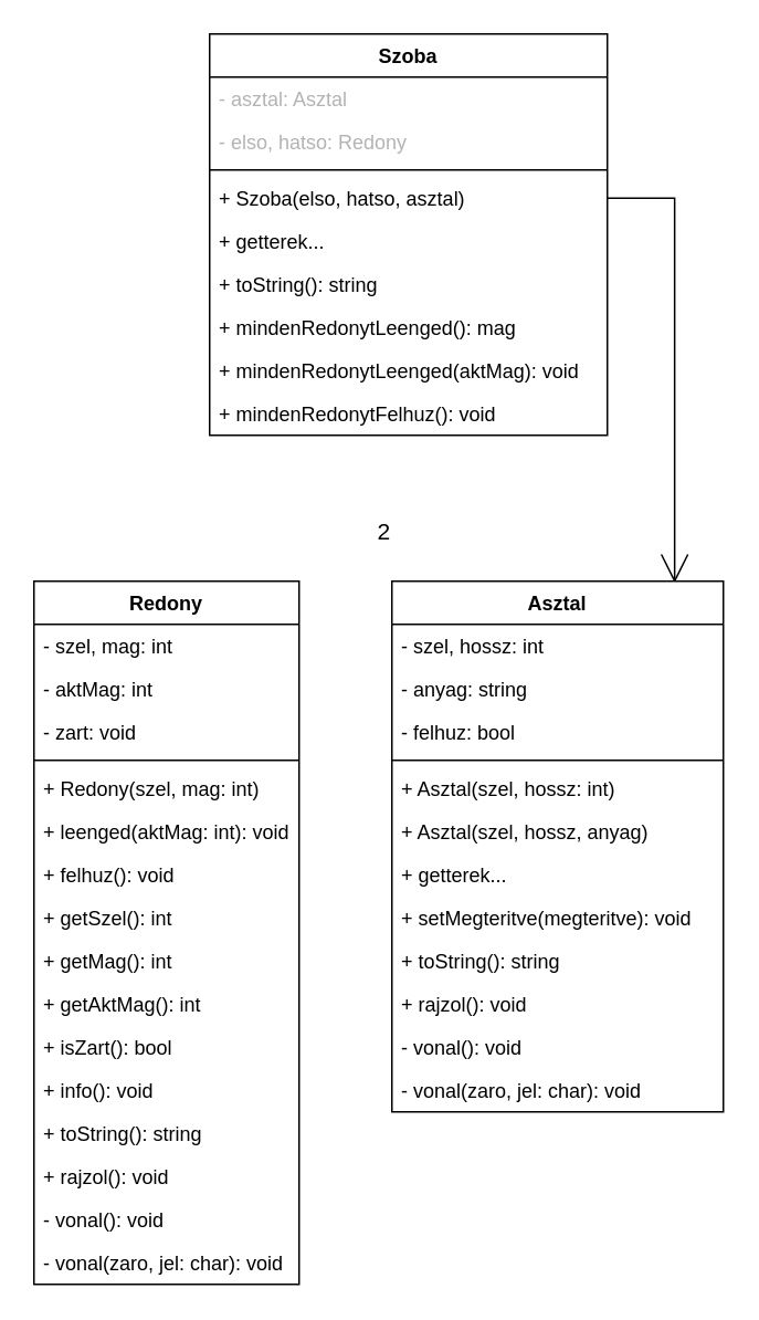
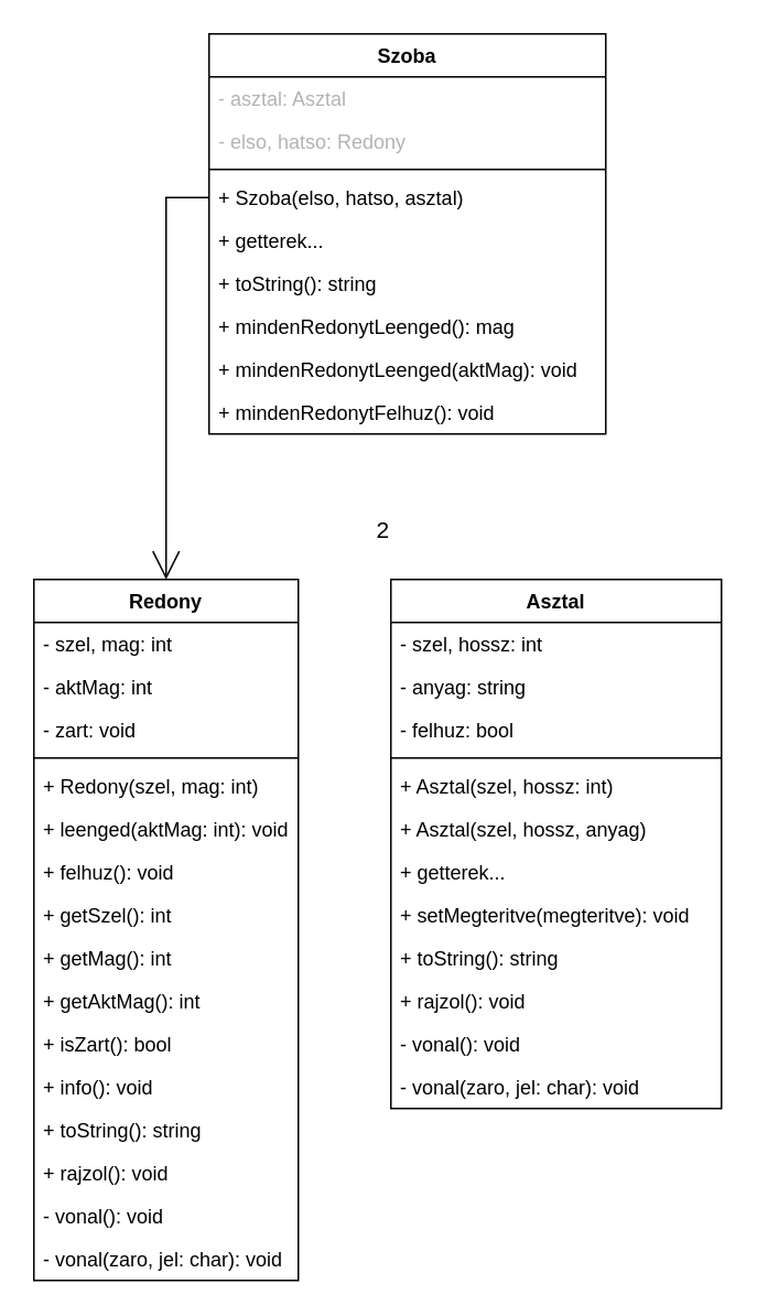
  <mxCell id="0" />
  <mxCell id="1" parent="0" />
+ <mxCell id="2" style="edgeStyle=orthogonalEdgeStyle;rounded=0;orthogonalLoop=1;jettySize=auto;html=1;exitX=0.5;exitY=0;exitDx=0;exitDy=0;entryX=0;entryY=0.5;entryDx=0;entryDy=0;startArrow=open;startFill=0;endArrow=none;endFill=0;startSize=15;" edge="1" parent="1" source="3" target="38"><mxGeometry relative="1" as="geometry" /></mxCell>
  <mxCell id="3" value="Redony" style="swimlane;fontStyle=1;align=center;verticalAlign=top;childLayout=stackLayout;horizontal=1;startSize=26;horizontalStack=0;resizeParent=1;resizeParentMax=0;resizeLast=0;collapsible=1;marginBottom=0;" vertex="1" parent="1"><mxGeometry x="20" y="350" width="160" height="424" as="geometry" /></mxCell>
  <mxCell id="4" value="- szel, mag: int" style="text;strokeColor=none;fillColor=none;align=left;verticalAlign=top;spacingLeft=4;spacingRight=4;overflow=hidden;rotatable=0;points=[[0,0.5],[1,0.5]];portConstraint=eastwest;" vertex="1" parent="3"><mxGeometry y="26" width="160" height="26" as="geometry" /></mxCell>
  <mxCell id="5" value="- aktMag: int" style="text;strokeColor=none;fillColor=none;align=left;verticalAlign=top;spacingLeft=4;spacingRight=4;overflow=hidden;rotatable=0;points=[[0,0.5],[1,0.5]];portConstraint=eastwest;" vertex="1" parent="3"><mxGeometry y="52" width="160" height="26" as="geometry" /></mxCell>
  <mxCell id="6" value="- zart: void" style="text;strokeColor=none;fillColor=none;align=left;verticalAlign=top;spacingLeft=4;spacingRight=4;overflow=hidden;rotatable=0;points=[[0,0.5],[1,0.5]];portConstraint=eastwest;" vertex="1" parent="3"><mxGeometry y="78" width="160" height="26" as="geometry" /></mxCell>
  <mxCell id="7" value="" style="line;strokeWidth=1;fillColor=none;align=left;verticalAlign=middle;spacingTop=-1;spacingLeft=3;spacingRight=3;rotatable=0;labelPosition=right;points=[];portConstraint=eastwest;" vertex="1" parent="3"><mxGeometry y="104" width="160" height="8" as="geometry" /></mxCell>
  <mxCell id="8" value="+ Redony(szel, mag: int)" style="text;strokeColor=none;fillColor=none;align=left;verticalAlign=top;spacingLeft=4;spacingRight=4;overflow=hidden;rotatable=0;points=[[0,0.5],[1,0.5]];portConstraint=eastwest;" vertex="1" parent="3"><mxGeometry y="112" width="160" height="26" as="geometry" /></mxCell>
  <mxCell id="9" value="+ leenged(aktMag: int): void" style="text;strokeColor=none;fillColor=none;align=left;verticalAlign=top;spacingLeft=4;spacingRight=4;overflow=hidden;rotatable=0;points=[[0,0.5],[1,0.5]];portConstraint=eastwest;" vertex="1" parent="3"><mxGeometry y="138" width="160" height="26" as="geometry" /></mxCell>
  <mxCell id="10" value="+ felhuz(): void" style="text;strokeColor=none;fillColor=none;align=left;verticalAlign=top;spacingLeft=4;spacingRight=4;overflow=hidden;rotatable=0;points=[[0,0.5],[1,0.5]];portConstraint=eastwest;" vertex="1" parent="3"><mxGeometry y="164" width="160" height="26" as="geometry" /></mxCell>
  <mxCell id="11" value="+ getSzel(): int" style="text;strokeColor=none;fillColor=none;align=left;verticalAlign=top;spacingLeft=4;spacingRight=4;overflow=hidden;rotatable=0;points=[[0,0.5],[1,0.5]];portConstraint=eastwest;" vertex="1" parent="3"><mxGeometry y="190" width="160" height="26" as="geometry" /></mxCell>
  <mxCell id="12" value="+ getMag(): int" style="text;strokeColor=none;fillColor=none;align=left;verticalAlign=top;spacingLeft=4;spacingRight=4;overflow=hidden;rotatable=0;points=[[0,0.5],[1,0.5]];portConstraint=eastwest;" vertex="1" parent="3"><mxGeometry y="216" width="160" height="26" as="geometry" /></mxCell>
  <mxCell id="13" value="+ getAktMag(): int" style="text;strokeColor=none;fillColor=none;align=left;verticalAlign=top;spacingLeft=4;spacingRight=4;overflow=hidden;rotatable=0;points=[[0,0.5],[1,0.5]];portConstraint=eastwest;" vertex="1" parent="3"><mxGeometry y="242" width="160" height="26" as="geometry" /></mxCell>
  <mxCell id="14" value="+ isZart(): bool" style="text;strokeColor=none;fillColor=none;align=left;verticalAlign=top;spacingLeft=4;spacingRight=4;overflow=hidden;rotatable=0;points=[[0,0.5],[1,0.5]];portConstraint=eastwest;" vertex="1" parent="3"><mxGeometry y="268" width="160" height="26" as="geometry" /></mxCell>
  <mxCell id="15" value="+ info(): void" style="text;strokeColor=none;fillColor=none;align=left;verticalAlign=top;spacingLeft=4;spacingRight=4;overflow=hidden;rotatable=0;points=[[0,0.5],[1,0.5]];portConstraint=eastwest;" vertex="1" parent="3"><mxGeometry y="294" width="160" height="26" as="geometry" /></mxCell>
  <mxCell id="16" value="+ toString(): string" style="text;strokeColor=none;fillColor=none;align=left;verticalAlign=top;spacingLeft=4;spacingRight=4;overflow=hidden;rotatable=0;points=[[0,0.5],[1,0.5]];portConstraint=eastwest;" vertex="1" parent="3"><mxGeometry y="320" width="160" height="26" as="geometry" /></mxCell>
  <mxCell id="17" value="+ rajzol(): void" style="text;strokeColor=none;fillColor=none;align=left;verticalAlign=top;spacingLeft=4;spacingRight=4;overflow=hidden;rotatable=0;points=[[0,0.5],[1,0.5]];portConstraint=eastwest;" vertex="1" parent="3"><mxGeometry y="346" width="160" height="26" as="geometry" /></mxCell>
  <mxCell id="18" value="- vonal(): void" style="text;strokeColor=none;fillColor=none;align=left;verticalAlign=top;spacingLeft=4;spacingRight=4;overflow=hidden;rotatable=0;points=[[0,0.5],[1,0.5]];portConstraint=eastwest;" vertex="1" parent="3"><mxGeometry y="372" width="160" height="26" as="geometry" /></mxCell>
  <mxCell id="19" value="- vonal(zaro, jel: char): void" style="text;strokeColor=none;fillColor=none;align=left;verticalAlign=top;spacingLeft=4;spacingRight=4;overflow=hidden;rotatable=0;points=[[0,0.5],[1,0.5]];portConstraint=eastwest;" vertex="1" parent="3"><mxGeometry y="398" width="160" height="26" as="geometry" /></mxCell>
- <mxCell id="20" style="edgeStyle=orthogonalEdgeStyle;rounded=0;orthogonalLoop=1;jettySize=auto;html=1;exitX=0.853;exitY=0.003;exitDx=0;exitDy=0;endArrow=none;endFill=0;startArrow=open;startFill=0;startSize=15;entryX=1;entryY=0.5;entryDx=0;entryDy=0;exitPerimeter=0;" edge="1" parent="1" source="21" target="38"><mxGeometry relative="1" as="geometry"><mxPoint x="456" y="90" as="targetPoint" /><Array as="points"><mxPoint x="407" y="119" /></Array></mxGeometry></mxCell>
  <mxCell id="21" value="Asztal" style="swimlane;fontStyle=1;align=center;verticalAlign=top;childLayout=stackLayout;horizontal=1;startSize=26;horizontalStack=0;resizeParent=1;resizeParentMax=0;resizeLast=0;collapsible=1;marginBottom=0;" vertex="1" parent="1"><mxGeometry x="236" y="350" width="200" height="320" as="geometry" /></mxCell>
  <mxCell id="22" value="- szel, hossz: int" style="text;strokeColor=none;fillColor=none;align=left;verticalAlign=top;spacingLeft=4;spacingRight=4;overflow=hidden;rotatable=0;points=[[0,0.5],[1,0.5]];portConstraint=eastwest;" vertex="1" parent="21"><mxGeometry y="26" width="200" height="26" as="geometry" /></mxCell>
  <mxCell id="23" value="- anyag: string" style="text;strokeColor=none;fillColor=none;align=left;verticalAlign=top;spacingLeft=4;spacingRight=4;overflow=hidden;rotatable=0;points=[[0,0.5],[1,0.5]];portConstraint=eastwest;" vertex="1" parent="21"><mxGeometry y="52" width="200" height="26" as="geometry" /></mxCell>
  <mxCell id="24" value="- felhuz: bool" style="text;strokeColor=none;fillColor=none;align=left;verticalAlign=top;spacingLeft=4;spacingRight=4;overflow=hidden;rotatable=0;points=[[0,0.5],[1,0.5]];portConstraint=eastwest;" vertex="1" parent="21"><mxGeometry y="78" width="200" height="26" as="geometry" /></mxCell>
  <mxCell id="25" value="" style="line;strokeWidth=1;fillColor=none;align=left;verticalAlign=middle;spacingTop=-1;spacingLeft=3;spacingRight=3;rotatable=0;labelPosition=right;points=[];portConstraint=eastwest;" vertex="1" parent="21"><mxGeometry y="104" width="200" height="8" as="geometry" /></mxCell>
  <mxCell id="26" value="+ Asztal(szel, hossz: int)" style="text;strokeColor=none;fillColor=none;align=left;verticalAlign=top;spacingLeft=4;spacingRight=4;overflow=hidden;rotatable=0;points=[[0,0.5],[1,0.5]];portConstraint=eastwest;" vertex="1" parent="21"><mxGeometry y="112" width="200" height="26" as="geometry" /></mxCell>
  <mxCell id="27" value="+ Asztal(szel, hossz, anyag)" style="text;strokeColor=none;fillColor=none;align=left;verticalAlign=top;spacingLeft=4;spacingRight=4;overflow=hidden;rotatable=0;points=[[0,0.5],[1,0.5]];portConstraint=eastwest;" vertex="1" parent="21"><mxGeometry y="138" width="200" height="26" as="geometry" /></mxCell>
  <mxCell id="28" value="+ getterek..." style="text;strokeColor=none;fillColor=none;align=left;verticalAlign=top;spacingLeft=4;spacingRight=4;overflow=hidden;rotatable=0;points=[[0,0.5],[1,0.5]];portConstraint=eastwest;" vertex="1" parent="21"><mxGeometry y="164" width="200" height="26" as="geometry" /></mxCell>
  <mxCell id="29" value="+ setMegteritve(megteritve): void" style="text;strokeColor=none;fillColor=none;align=left;verticalAlign=top;spacingLeft=4;spacingRight=4;overflow=hidden;rotatable=0;points=[[0,0.5],[1,0.5]];portConstraint=eastwest;" vertex="1" parent="21"><mxGeometry y="190" width="200" height="26" as="geometry" /></mxCell>
  <mxCell id="30" value="+ toString(): string" style="text;strokeColor=none;fillColor=none;align=left;verticalAlign=top;spacingLeft=4;spacingRight=4;overflow=hidden;rotatable=0;points=[[0,0.5],[1,0.5]];portConstraint=eastwest;" vertex="1" parent="21"><mxGeometry y="216" width="200" height="26" as="geometry" /></mxCell>
  <mxCell id="31" value="+ rajzol(): void" style="text;strokeColor=none;fillColor=none;align=left;verticalAlign=top;spacingLeft=4;spacingRight=4;overflow=hidden;rotatable=0;points=[[0,0.5],[1,0.5]];portConstraint=eastwest;" vertex="1" parent="21"><mxGeometry y="242" width="200" height="26" as="geometry" /></mxCell>
  <mxCell id="32" value="- vonal(): void" style="text;strokeColor=none;fillColor=none;align=left;verticalAlign=top;spacingLeft=4;spacingRight=4;overflow=hidden;rotatable=0;points=[[0,0.5],[1,0.5]];portConstraint=eastwest;" vertex="1" parent="21"><mxGeometry y="268" width="200" height="26" as="geometry" /></mxCell>
  <mxCell id="33" value="- vonal(zaro, jel: char): void" style="text;strokeColor=none;fillColor=none;align=left;verticalAlign=top;spacingLeft=4;spacingRight=4;overflow=hidden;rotatable=0;points=[[0,0.5],[1,0.5]];portConstraint=eastwest;" vertex="1" parent="21"><mxGeometry y="294" width="200" height="26" as="geometry" /></mxCell>
  <mxCell id="34" value="Szoba" style="swimlane;fontStyle=1;align=center;verticalAlign=top;childLayout=stackLayout;horizontal=1;startSize=26;horizontalStack=0;resizeParent=1;resizeParentMax=0;resizeLast=0;collapsible=1;marginBottom=0;" vertex="1" parent="1"><mxGeometry x="126" y="20" width="240" height="242" as="geometry" /></mxCell>
  <mxCell id="35" value="- asztal: Asztal" style="text;strokeColor=none;fillColor=none;align=left;verticalAlign=top;spacingLeft=4;spacingRight=4;overflow=hidden;rotatable=0;points=[[0,0.5],[1,0.5]];portConstraint=eastwest;fontColor=#B3B3B3;" vertex="1" parent="34"><mxGeometry y="26" width="240" height="26" as="geometry" /></mxCell>
  <mxCell id="36" value="- elso, hatso: Redony" style="text;strokeColor=none;fillColor=none;align=left;verticalAlign=top;spacingLeft=4;spacingRight=4;overflow=hidden;rotatable=0;points=[[0,0.5],[1,0.5]];portConstraint=eastwest;fontColor=#B3B3B3;" vertex="1" parent="34"><mxGeometry y="52" width="240" height="26" as="geometry" /></mxCell>
  <mxCell id="37" value="" style="line;strokeWidth=1;fillColor=none;align=left;verticalAlign=middle;spacingTop=-1;spacingLeft=3;spacingRight=3;rotatable=0;labelPosition=right;points=[];portConstraint=eastwest;" vertex="1" parent="34"><mxGeometry y="78" width="240" height="8" as="geometry" /></mxCell>
  <mxCell id="38" value="+ Szoba(elso, hatso, asztal)" style="text;strokeColor=none;fillColor=none;align=left;verticalAlign=top;spacingLeft=4;spacingRight=4;overflow=hidden;rotatable=0;points=[[0,0.5],[1,0.5]];portConstraint=eastwest;" vertex="1" parent="34"><mxGeometry y="86" width="240" height="26" as="geometry" /></mxCell>
  <mxCell id="39" value="+ getterek..." style="text;strokeColor=none;fillColor=none;align=left;verticalAlign=top;spacingLeft=4;spacingRight=4;overflow=hidden;rotatable=0;points=[[0,0.5],[1,0.5]];portConstraint=eastwest;" vertex="1" parent="34"><mxGeometry y="112" width="240" height="26" as="geometry" /></mxCell>
  <mxCell id="40" value="+ toString(): string" style="text;strokeColor=none;fillColor=none;align=left;verticalAlign=top;spacingLeft=4;spacingRight=4;overflow=hidden;rotatable=0;points=[[0,0.5],[1,0.5]];portConstraint=eastwest;" vertex="1" parent="34"><mxGeometry y="138" width="240" height="26" as="geometry" /></mxCell>
  <mxCell id="41" value="+ mindenRedonytLeenged(): mag" style="text;strokeColor=none;fillColor=none;align=left;verticalAlign=top;spacingLeft=4;spacingRight=4;overflow=hidden;rotatable=0;points=[[0,0.5],[1,0.5]];portConstraint=eastwest;" vertex="1" parent="34"><mxGeometry y="164" width="240" height="26" as="geometry" /></mxCell>
  <mxCell id="42" value="+ mindenRedonytLeenged(aktMag): void" style="text;strokeColor=none;fillColor=none;align=left;verticalAlign=top;spacingLeft=4;spacingRight=4;overflow=hidden;rotatable=0;points=[[0,0.5],[1,0.5]];portConstraint=eastwest;" vertex="1" parent="34"><mxGeometry y="190" width="240" height="26" as="geometry" /></mxCell>
  <mxCell id="43" value="+ mindenRedonytFelhuz(): void" style="text;strokeColor=none;fillColor=none;align=left;verticalAlign=top;spacingLeft=4;spacingRight=4;overflow=hidden;rotatable=0;points=[[0,0.5],[1,0.5]];portConstraint=eastwest;" vertex="1" parent="34"><mxGeometry y="216" width="240" height="26" as="geometry" /></mxCell>
  <mxCell id="44" value="2" style="text;html=1;align=center;verticalAlign=middle;resizable=0;points=[];autosize=1;strokeColor=none;fillColor=none;fontColor=#000000;fontSize=14;" vertex="1" parent="1"><mxGeometry x="221" y="310" width="20" height="20" as="geometry" /></mxCell>
